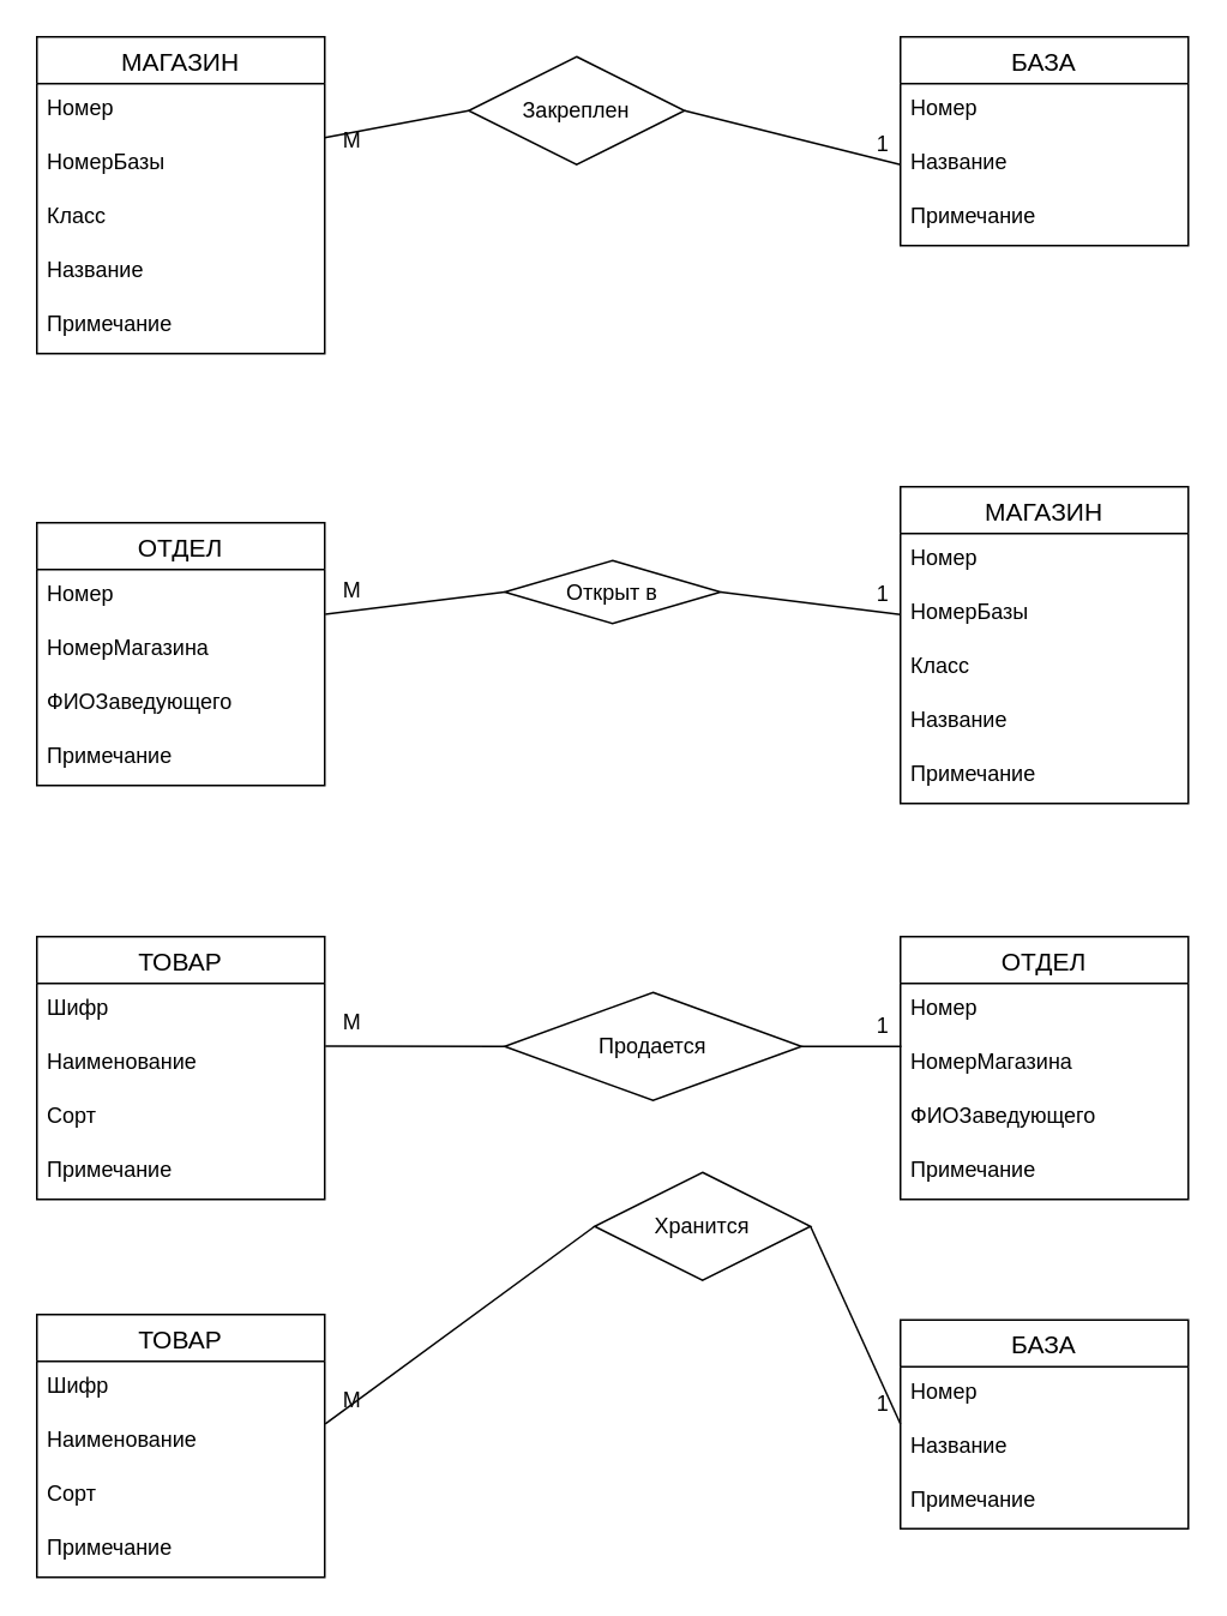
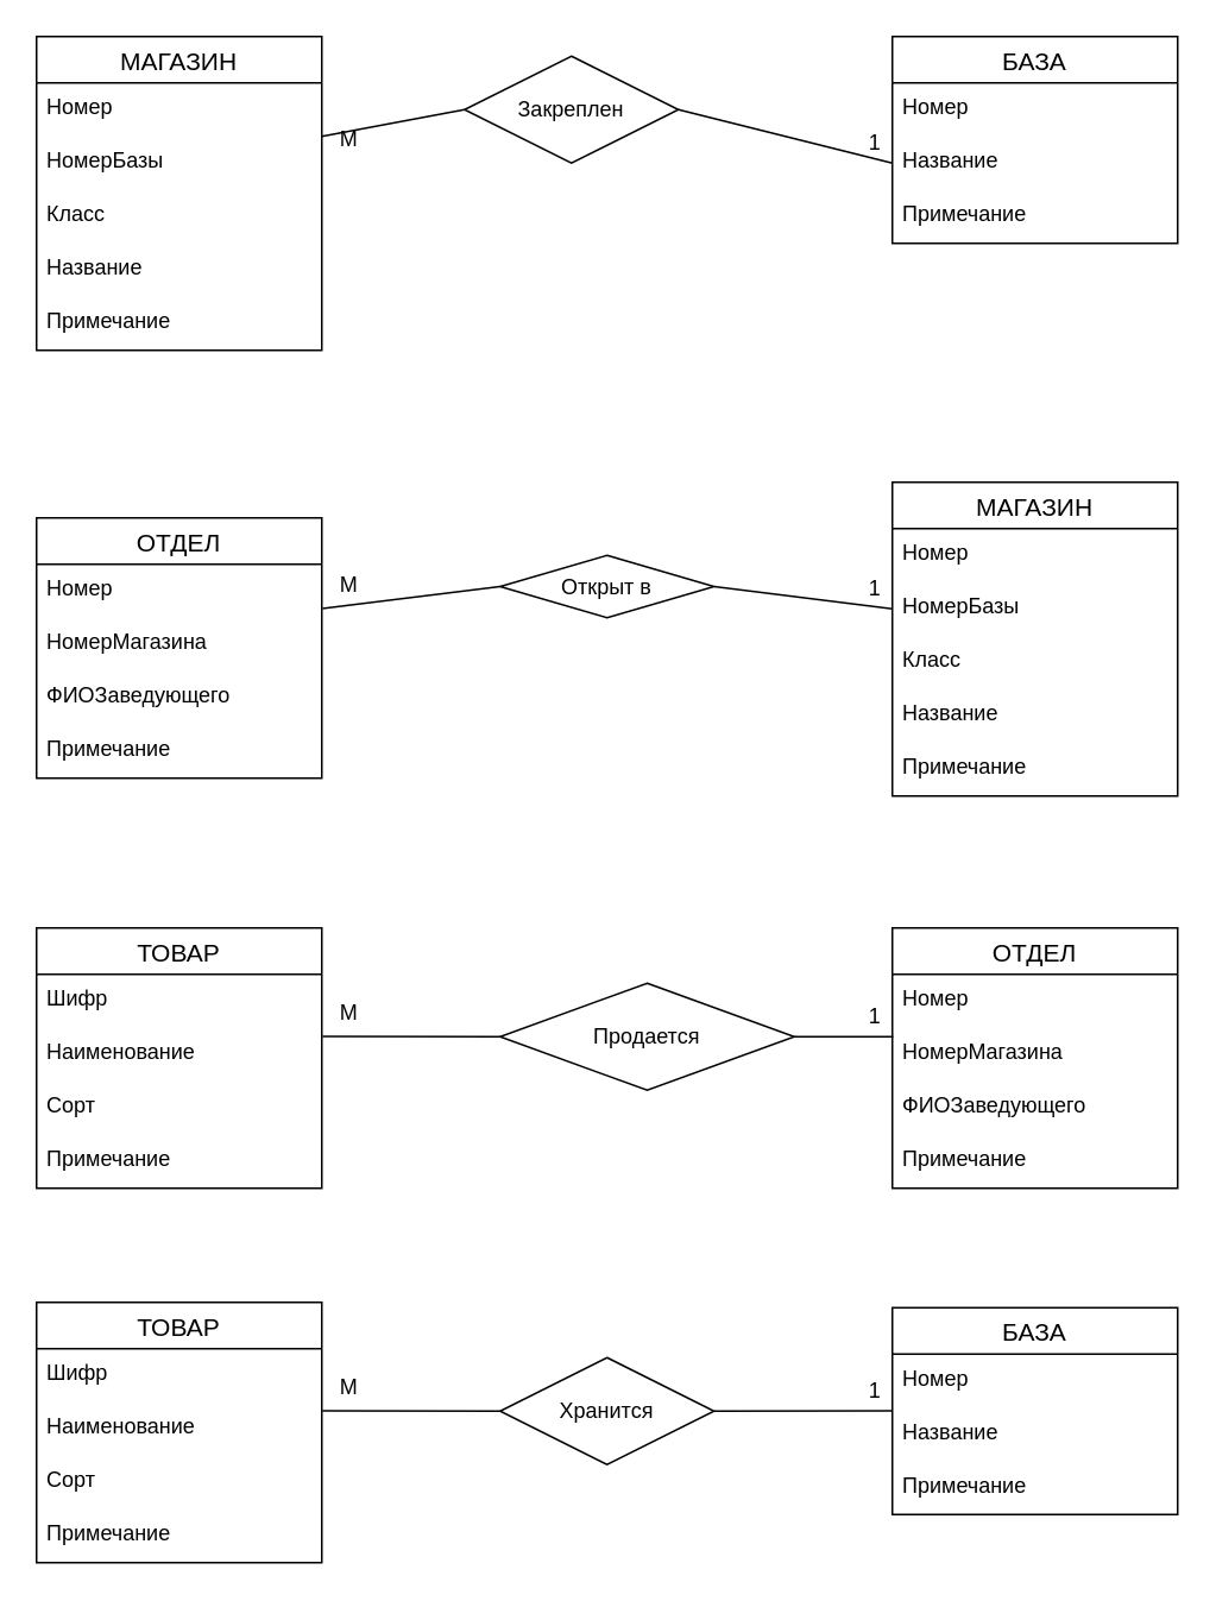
  <mxCell id="0" />
  <mxCell id="1" parent="0" />
  <mxCell id="2" value="МАГАЗИН" style="swimlane;fontStyle=0;childLayout=stackLayout;horizontal=1;startSize=26;horizontalStack=0;resizeParent=1;resizeParentMax=0;resizeLast=0;collapsible=1;marginBottom=0;align=center;fontSize=14;" vertex="1" parent="1"><mxGeometry x="20" y="20" width="160" height="176" as="geometry" /></mxCell>
  <mxCell id="3" value="Номер&#10;" style="text;strokeColor=none;fillColor=none;spacingLeft=4;spacingRight=4;overflow=hidden;rotatable=0;points=[[0,0.5],[1,0.5]];portConstraint=eastwest;fontSize=12;" vertex="1" parent="2"><mxGeometry y="26" width="160" height="30" as="geometry" /></mxCell>
  <mxCell id="4" value="НомерБазы" style="text;strokeColor=none;fillColor=none;spacingLeft=4;spacingRight=4;overflow=hidden;rotatable=0;points=[[0,0.5],[1,0.5]];portConstraint=eastwest;fontSize=12;" vertex="1" parent="2"><mxGeometry y="56" width="160" height="30" as="geometry" /></mxCell>
  <mxCell id="5" value="Класс&#10;" style="text;strokeColor=none;fillColor=none;spacingLeft=4;spacingRight=4;overflow=hidden;rotatable=0;points=[[0,0.5],[1,0.5]];portConstraint=eastwest;fontSize=12;" vertex="1" parent="2"><mxGeometry y="86" width="160" height="30" as="geometry" /></mxCell>
  <mxCell id="6" value="Название" style="text;strokeColor=none;fillColor=none;spacingLeft=4;spacingRight=4;overflow=hidden;rotatable=0;points=[[0,0.5],[1,0.5]];portConstraint=eastwest;fontSize=12;" vertex="1" parent="2"><mxGeometry y="116" width="160" height="30" as="geometry" /></mxCell>
  <mxCell id="7" value="Примечание&#10;" style="text;strokeColor=none;fillColor=none;spacingLeft=4;spacingRight=4;overflow=hidden;rotatable=0;points=[[0,0.5],[1,0.5]];portConstraint=eastwest;fontSize=12;" vertex="1" parent="2"><mxGeometry y="146" width="160" height="30" as="geometry" /></mxCell>
  <mxCell id="8" value="БАЗА" style="swimlane;fontStyle=0;childLayout=stackLayout;horizontal=1;startSize=26;horizontalStack=0;resizeParent=1;resizeParentMax=0;resizeLast=0;collapsible=1;marginBottom=0;align=center;fontSize=14;" vertex="1" parent="1"><mxGeometry x="500" y="20" width="160" height="116" as="geometry" /></mxCell>
  <mxCell id="9" value="Номер" style="text;strokeColor=none;fillColor=none;spacingLeft=4;spacingRight=4;overflow=hidden;rotatable=0;points=[[0,0.5],[1,0.5]];portConstraint=eastwest;fontSize=12;" vertex="1" parent="8"><mxGeometry y="26" width="160" height="30" as="geometry" /></mxCell>
  <mxCell id="10" value="Название&#10;" style="text;strokeColor=none;fillColor=none;spacingLeft=4;spacingRight=4;overflow=hidden;rotatable=0;points=[[0,0.5],[1,0.5]];portConstraint=eastwest;fontSize=12;" vertex="1" parent="8"><mxGeometry y="56" width="160" height="30" as="geometry" /></mxCell>
  <mxCell id="11" value="Примечание" style="text;strokeColor=none;fillColor=none;spacingLeft=4;spacingRight=4;overflow=hidden;rotatable=0;points=[[0,0.5],[1,0.5]];portConstraint=eastwest;fontSize=12;" vertex="1" parent="8"><mxGeometry y="86" width="160" height="30" as="geometry" /></mxCell>
  <mxCell id="12" value="Закреплен" style="shape=rhombus;perimeter=rhombusPerimeter;whiteSpace=wrap;html=1;align=center;" vertex="1" parent="1"><mxGeometry x="260" y="31" width="120" height="60" as="geometry" /></mxCell>
  <mxCell id="13" value="" style="endArrow=none;html=1;rounded=0;exitX=0;exitY=0.5;exitDx=0;exitDy=0;" edge="1" parent="1" source="12" target="4"><mxGeometry relative="1" as="geometry"><mxPoint x="220" y="260" as="sourcePoint" /><mxPoint x="380" y="260" as="targetPoint" /></mxGeometry></mxCell>
  <mxCell id="14" value="" style="endArrow=none;html=1;rounded=0;exitX=0;exitY=0.5;exitDx=0;exitDy=0;entryX=1;entryY=0.5;entryDx=0;entryDy=0;" edge="1" parent="1" source="10" target="12"><mxGeometry relative="1" as="geometry"><mxPoint x="500" y="150" as="sourcePoint" /><mxPoint x="400" y="150" as="targetPoint" /></mxGeometry></mxCell>
  <mxCell id="15" value="&lt;div&gt;M&lt;/div&gt;&lt;div&gt;&lt;br&gt;&lt;/div&gt;" style="text;html=1;align=center;verticalAlign=middle;resizable=0;points=[];autosize=1;strokeColor=none;fillColor=none;" vertex="1" parent="1"><mxGeometry x="180" y="70" width="30" height="30" as="geometry" /></mxCell>
  <mxCell id="16" value="&lt;div&gt;1&lt;/div&gt;" style="text;html=1;align=center;verticalAlign=middle;resizable=0;points=[];autosize=1;strokeColor=none;fillColor=none;" vertex="1" parent="1"><mxGeometry x="480" y="70" width="20" height="20" as="geometry" /></mxCell>
  <mxCell id="17" value="Открыт в" style="shape=rhombus;perimeter=rhombusPerimeter;whiteSpace=wrap;html=1;align=center;" vertex="1" parent="1"><mxGeometry x="280" y="311" width="120" height="35" as="geometry" /></mxCell>
  <mxCell id="18" value="" style="endArrow=none;html=1;rounded=0;exitX=0;exitY=0.5;exitDx=0;exitDy=0;entryX=1.002;entryY=0.827;entryDx=0;entryDy=0;entryPerimeter=0;" edge="1" parent="1" source="17" target="29"><mxGeometry relative="1" as="geometry"><mxPoint x="220" y="510" as="sourcePoint" /><mxPoint x="180" y="341" as="targetPoint" /></mxGeometry></mxCell>
  <mxCell id="19" value="" style="endArrow=none;html=1;rounded=0;exitX=0;exitY=0.5;exitDx=0;exitDy=0;entryX=1;entryY=0.5;entryDx=0;entryDy=0;" edge="1" parent="1" source="24" target="17"><mxGeometry relative="1" as="geometry"><mxPoint x="500" y="341" as="sourcePoint" /><mxPoint x="400" y="400" as="targetPoint" /></mxGeometry></mxCell>
  <mxCell id="20" value="&lt;div&gt;M&lt;/div&gt;&lt;div&gt;&lt;br&gt;&lt;/div&gt;" style="text;html=1;align=center;verticalAlign=middle;resizable=0;points=[];autosize=1;strokeColor=none;fillColor=none;" vertex="1" parent="1"><mxGeometry x="180" y="320" width="30" height="30" as="geometry" /></mxCell>
  <mxCell id="21" value="&lt;div&gt;1&lt;/div&gt;" style="text;html=1;align=center;verticalAlign=middle;resizable=0;points=[];autosize=1;strokeColor=none;fillColor=none;" vertex="1" parent="1"><mxGeometry x="480" y="320" width="20" height="20" as="geometry" /></mxCell>
  <mxCell id="22" value="МАГАЗИН" style="swimlane;fontStyle=0;childLayout=stackLayout;horizontal=1;startSize=26;horizontalStack=0;resizeParent=1;resizeParentMax=0;resizeLast=0;collapsible=1;marginBottom=0;align=center;fontSize=14;" vertex="1" parent="1"><mxGeometry x="500" y="270" width="160" height="176" as="geometry" /></mxCell>
  <mxCell id="23" value="Номер&#10;" style="text;strokeColor=none;fillColor=none;spacingLeft=4;spacingRight=4;overflow=hidden;rotatable=0;points=[[0,0.5],[1,0.5]];portConstraint=eastwest;fontSize=12;" vertex="1" parent="22"><mxGeometry y="26" width="160" height="30" as="geometry" /></mxCell>
  <mxCell id="24" value="НомерБазы" style="text;strokeColor=none;fillColor=none;spacingLeft=4;spacingRight=4;overflow=hidden;rotatable=0;points=[[0,0.5],[1,0.5]];portConstraint=eastwest;fontSize=12;" vertex="1" parent="22"><mxGeometry y="56" width="160" height="30" as="geometry" /></mxCell>
  <mxCell id="25" value="Класс&#10;" style="text;strokeColor=none;fillColor=none;spacingLeft=4;spacingRight=4;overflow=hidden;rotatable=0;points=[[0,0.5],[1,0.5]];portConstraint=eastwest;fontSize=12;" vertex="1" parent="22"><mxGeometry y="86" width="160" height="30" as="geometry" /></mxCell>
  <mxCell id="26" value="Название" style="text;strokeColor=none;fillColor=none;spacingLeft=4;spacingRight=4;overflow=hidden;rotatable=0;points=[[0,0.5],[1,0.5]];portConstraint=eastwest;fontSize=12;" vertex="1" parent="22"><mxGeometry y="116" width="160" height="30" as="geometry" /></mxCell>
  <mxCell id="27" value="Примечание&#10;" style="text;strokeColor=none;fillColor=none;spacingLeft=4;spacingRight=4;overflow=hidden;rotatable=0;points=[[0,0.5],[1,0.5]];portConstraint=eastwest;fontSize=12;" vertex="1" parent="22"><mxGeometry y="146" width="160" height="30" as="geometry" /></mxCell>
  <mxCell id="28" value="ОТДЕЛ" style="swimlane;fontStyle=0;childLayout=stackLayout;horizontal=1;startSize=26;horizontalStack=0;resizeParent=1;resizeParentMax=0;resizeLast=0;collapsible=1;marginBottom=0;align=center;fontSize=14;" vertex="1" parent="1"><mxGeometry x="20" y="290" width="160" height="146" as="geometry" /></mxCell>
  <mxCell id="29" value="Номер" style="text;strokeColor=none;fillColor=none;spacingLeft=4;spacingRight=4;overflow=hidden;rotatable=0;points=[[0,0.5],[1,0.5]];portConstraint=eastwest;fontSize=12;" vertex="1" parent="28"><mxGeometry y="26" width="160" height="30" as="geometry" /></mxCell>
  <mxCell id="30" value="НомерМагазина" style="text;strokeColor=none;fillColor=none;spacingLeft=4;spacingRight=4;overflow=hidden;rotatable=0;points=[[0,0.5],[1,0.5]];portConstraint=eastwest;fontSize=12;" vertex="1" parent="28"><mxGeometry y="56" width="160" height="30" as="geometry" /></mxCell>
  <mxCell id="31" value="ФИОЗаведующего&#10;" style="text;strokeColor=none;fillColor=none;spacingLeft=4;spacingRight=4;overflow=hidden;rotatable=0;points=[[0,0.5],[1,0.5]];portConstraint=eastwest;fontSize=12;" vertex="1" parent="28"><mxGeometry y="86" width="160" height="30" as="geometry" /></mxCell>
  <mxCell id="32" value="Примечание&#10;" style="text;strokeColor=none;fillColor=none;spacingLeft=4;spacingRight=4;overflow=hidden;rotatable=0;points=[[0,0.5],[1,0.5]];portConstraint=eastwest;fontSize=12;" vertex="1" parent="28"><mxGeometry y="116" width="160" height="30" as="geometry" /></mxCell>
  <mxCell id="33" value="Продается" style="shape=rhombus;perimeter=rhombusPerimeter;whiteSpace=wrap;html=1;align=center;" vertex="1" parent="1"><mxGeometry x="280" y="551" width="165" height="60" as="geometry" /></mxCell>
  <mxCell id="34" value="" style="endArrow=none;html=1;rounded=0;exitX=0;exitY=0.5;exitDx=0;exitDy=0;entryX=1.002;entryY=0.16;entryDx=0;entryDy=0;entryPerimeter=0;" edge="1" parent="1" source="33" target="45"><mxGeometry relative="1" as="geometry"><mxPoint x="220" y="750" as="sourcePoint" /><mxPoint x="180.32" y="580.81" as="targetPoint" /></mxGeometry></mxCell>
  <mxCell id="35" value="" style="endArrow=none;html=1;rounded=0;exitX=0.003;exitY=0.165;exitDx=0;exitDy=0;entryX=1;entryY=0.5;entryDx=0;entryDy=0;exitPerimeter=0;" edge="1" parent="1" source="40" target="33"><mxGeometry relative="1" as="geometry"><mxPoint x="500" y="581" as="sourcePoint" /><mxPoint x="400" y="640" as="targetPoint" /></mxGeometry></mxCell>
  <mxCell id="36" value="&lt;div&gt;M&lt;/div&gt;&lt;div&gt;&lt;br&gt;&lt;/div&gt;" style="text;html=1;align=center;verticalAlign=middle;resizable=0;points=[];autosize=1;strokeColor=none;fillColor=none;" vertex="1" parent="1"><mxGeometry x="180" y="560" width="30" height="30" as="geometry" /></mxCell>
  <mxCell id="37" value="&lt;div&gt;1&lt;/div&gt;" style="text;html=1;align=center;verticalAlign=middle;resizable=0;points=[];autosize=1;strokeColor=none;fillColor=none;" vertex="1" parent="1"><mxGeometry x="480" y="560" width="20" height="20" as="geometry" /></mxCell>
  <mxCell id="38" value="ОТДЕЛ" style="swimlane;fontStyle=0;childLayout=stackLayout;horizontal=1;startSize=26;horizontalStack=0;resizeParent=1;resizeParentMax=0;resizeLast=0;collapsible=1;marginBottom=0;align=center;fontSize=14;" vertex="1" parent="1"><mxGeometry x="500" y="520" width="160" height="146" as="geometry" /></mxCell>
  <mxCell id="39" value="Номер" style="text;strokeColor=none;fillColor=none;spacingLeft=4;spacingRight=4;overflow=hidden;rotatable=0;points=[[0,0.5],[1,0.5]];portConstraint=eastwest;fontSize=12;" vertex="1" parent="38"><mxGeometry y="26" width="160" height="30" as="geometry" /></mxCell>
  <mxCell id="40" value="НомерМагазина" style="text;strokeColor=none;fillColor=none;spacingLeft=4;spacingRight=4;overflow=hidden;rotatable=0;points=[[0,0.5],[1,0.5]];portConstraint=eastwest;fontSize=12;" vertex="1" parent="38"><mxGeometry y="56" width="160" height="30" as="geometry" /></mxCell>
  <mxCell id="41" value="ФИОЗаведующего&#10;" style="text;strokeColor=none;fillColor=none;spacingLeft=4;spacingRight=4;overflow=hidden;rotatable=0;points=[[0,0.5],[1,0.5]];portConstraint=eastwest;fontSize=12;" vertex="1" parent="38"><mxGeometry y="86" width="160" height="30" as="geometry" /></mxCell>
  <mxCell id="42" value="Примечание&#10;" style="text;strokeColor=none;fillColor=none;spacingLeft=4;spacingRight=4;overflow=hidden;rotatable=0;points=[[0,0.5],[1,0.5]];portConstraint=eastwest;fontSize=12;" vertex="1" parent="38"><mxGeometry y="116" width="160" height="30" as="geometry" /></mxCell>
  <mxCell id="43" value="ТОВАР" style="swimlane;fontStyle=0;childLayout=stackLayout;horizontal=1;startSize=26;horizontalStack=0;resizeParent=1;resizeParentMax=0;resizeLast=0;collapsible=1;marginBottom=0;align=center;fontSize=14;" vertex="1" parent="1"><mxGeometry x="20" y="520" width="160" height="146" as="geometry" /></mxCell>
  <mxCell id="44" value="Шифр" style="text;strokeColor=none;fillColor=none;spacingLeft=4;spacingRight=4;overflow=hidden;rotatable=0;points=[[0,0.5],[1,0.5]];portConstraint=eastwest;fontSize=12;" vertex="1" parent="43"><mxGeometry y="26" width="160" height="30" as="geometry" /></mxCell>
  <mxCell id="45" value="Наименование" style="text;strokeColor=none;fillColor=none;spacingLeft=4;spacingRight=4;overflow=hidden;rotatable=0;points=[[0,0.5],[1,0.5]];portConstraint=eastwest;fontSize=12;" vertex="1" parent="43"><mxGeometry y="56" width="160" height="30" as="geometry" /></mxCell>
  <mxCell id="46" value="Сорт&#10;&#10;" style="text;strokeColor=none;fillColor=none;spacingLeft=4;spacingRight=4;overflow=hidden;rotatable=0;points=[[0,0.5],[1,0.5]];portConstraint=eastwest;fontSize=12;" vertex="1" parent="43"><mxGeometry y="86" width="160" height="30" as="geometry" /></mxCell>
  <mxCell id="47" value="Примечание&#10;" style="text;strokeColor=none;fillColor=none;spacingLeft=4;spacingRight=4;overflow=hidden;rotatable=0;points=[[0,0.5],[1,0.5]];portConstraint=eastwest;fontSize=12;" vertex="1" parent="43"><mxGeometry y="116" width="160" height="30" as="geometry" /></mxCell>
- <mxCell id="48" value="&lt;div&gt;Хранится&lt;/div&gt;" style="shape=rhombus;perimeter=rhombusPerimeter;whiteSpace=wrap;html=1;align=center;" vertex="1" parent="1"><mxGeometry x="330" y="651" width="120" height="60" as="geometry" /></mxCell>
+ <mxCell id="48" value="&lt;div&gt;Хранится&lt;/div&gt;" style="shape=rhombus;perimeter=rhombusPerimeter;whiteSpace=wrap;html=1;align=center;" vertex="1" parent="1"><mxGeometry x="280" y="761" width="120" height="60" as="geometry" /></mxCell>
  <mxCell id="49" value="" style="endArrow=none;html=1;rounded=0;exitX=0;exitY=0.5;exitDx=0;exitDy=0;entryX=1.002;entryY=0.16;entryDx=0;entryDy=0;entryPerimeter=0;" edge="1" parent="1" source="48" target="55"><mxGeometry relative="1" as="geometry"><mxPoint x="220" y="960" as="sourcePoint" /><mxPoint x="180.32" y="790.81" as="targetPoint" /></mxGeometry></mxCell>
  <mxCell id="50" value="" style="endArrow=none;html=1;rounded=0;exitX=0;exitY=0.06;exitDx=0;exitDy=0;entryX=1;entryY=0.5;entryDx=0;entryDy=0;exitPerimeter=0;" edge="1" parent="1" source="60" target="48"><mxGeometry relative="1" as="geometry"><mxPoint x="500.48" y="790.95" as="sourcePoint" /><mxPoint x="400" y="850" as="targetPoint" /></mxGeometry></mxCell>
  <mxCell id="51" value="&lt;div&gt;M&lt;/div&gt;&lt;div&gt;&lt;br&gt;&lt;/div&gt;" style="text;html=1;align=center;verticalAlign=middle;resizable=0;points=[];autosize=1;strokeColor=none;fillColor=none;" vertex="1" parent="1"><mxGeometry x="180" y="770" width="30" height="30" as="geometry" /></mxCell>
  <mxCell id="52" value="&lt;div&gt;1&lt;/div&gt;" style="text;html=1;align=center;verticalAlign=middle;resizable=0;points=[];autosize=1;strokeColor=none;fillColor=none;" vertex="1" parent="1"><mxGeometry x="480" y="770" width="20" height="20" as="geometry" /></mxCell>
  <mxCell id="53" value="ТОВАР" style="swimlane;fontStyle=0;childLayout=stackLayout;horizontal=1;startSize=26;horizontalStack=0;resizeParent=1;resizeParentMax=0;resizeLast=0;collapsible=1;marginBottom=0;align=center;fontSize=14;" vertex="1" parent="1"><mxGeometry x="20" y="730" width="160" height="146" as="geometry" /></mxCell>
  <mxCell id="54" value="Шифр" style="text;strokeColor=none;fillColor=none;spacingLeft=4;spacingRight=4;overflow=hidden;rotatable=0;points=[[0,0.5],[1,0.5]];portConstraint=eastwest;fontSize=12;" vertex="1" parent="53"><mxGeometry y="26" width="160" height="30" as="geometry" /></mxCell>
  <mxCell id="55" value="Наименование" style="text;strokeColor=none;fillColor=none;spacingLeft=4;spacingRight=4;overflow=hidden;rotatable=0;points=[[0,0.5],[1,0.5]];portConstraint=eastwest;fontSize=12;" vertex="1" parent="53"><mxGeometry y="56" width="160" height="30" as="geometry" /></mxCell>
  <mxCell id="56" value="Сорт&#10;&#10;" style="text;strokeColor=none;fillColor=none;spacingLeft=4;spacingRight=4;overflow=hidden;rotatable=0;points=[[0,0.5],[1,0.5]];portConstraint=eastwest;fontSize=12;" vertex="1" parent="53"><mxGeometry y="86" width="160" height="30" as="geometry" /></mxCell>
  <mxCell id="57" value="Примечание&#10;" style="text;strokeColor=none;fillColor=none;spacingLeft=4;spacingRight=4;overflow=hidden;rotatable=0;points=[[0,0.5],[1,0.5]];portConstraint=eastwest;fontSize=12;" vertex="1" parent="53"><mxGeometry y="116" width="160" height="30" as="geometry" /></mxCell>
  <mxCell id="58" value="БАЗА" style="swimlane;fontStyle=0;childLayout=stackLayout;horizontal=1;startSize=26;horizontalStack=0;resizeParent=1;resizeParentMax=0;resizeLast=0;collapsible=1;marginBottom=0;align=center;fontSize=14;" vertex="1" parent="1"><mxGeometry x="500" y="733" width="160" height="116" as="geometry" /></mxCell>
  <mxCell id="59" value="Номер" style="text;strokeColor=none;fillColor=none;spacingLeft=4;spacingRight=4;overflow=hidden;rotatable=0;points=[[0,0.5],[1,0.5]];portConstraint=eastwest;fontSize=12;" vertex="1" parent="58"><mxGeometry y="26" width="160" height="30" as="geometry" /></mxCell>
  <mxCell id="60" value="Название&#10;" style="text;strokeColor=none;fillColor=none;spacingLeft=4;spacingRight=4;overflow=hidden;rotatable=0;points=[[0,0.5],[1,0.5]];portConstraint=eastwest;fontSize=12;" vertex="1" parent="58"><mxGeometry y="56" width="160" height="30" as="geometry" /></mxCell>
  <mxCell id="61" value="Примечание" style="text;strokeColor=none;fillColor=none;spacingLeft=4;spacingRight=4;overflow=hidden;rotatable=0;points=[[0,0.5],[1,0.5]];portConstraint=eastwest;fontSize=12;" vertex="1" parent="58"><mxGeometry y="86" width="160" height="30" as="geometry" /></mxCell>
